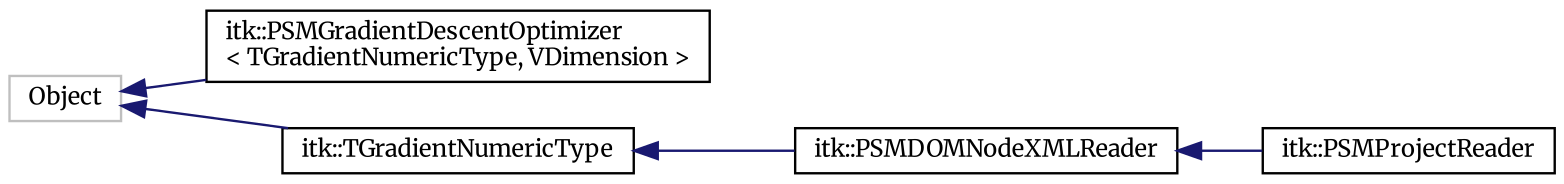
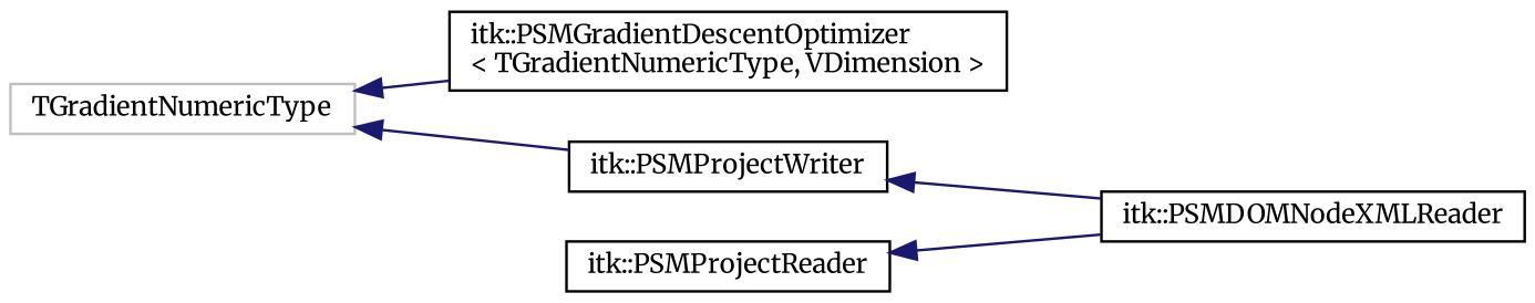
  digraph {
    fontname=Merriweather
    rankdir=LR
    node [color=black fillcolor=white fontname=Merriweather fontsize=10 shape=record style=filled]
    edge [color=midnightblue dir=back fontname=Merriweather fontsize=10 labelfontname=Helvetica labelfontsize=10 style=solid]
-   n1 [color=grey75 height=0.2 label=Object width=0.4]
+   n1 [color=grey75 height=0.2 label=TGradientNumericType width=0.4]
    n2 [height=0.2 label="itk::PSMGradientDescentOptimizer\l\< TGradientNumericType, VDimension \>" width=0.4]
-   n3 [height=0.2 label="itk::TGradientNumericType" width=0.4]
+   n3 [height=0.2 label="itk::PSMProjectWriter" width=0.4]
    n4 [height=0.2 label="itk::PSMDOMNodeXMLReader" width=0.4]
    n5 [height=0.2 label="itk::PSMProjectReader" width=0.4]
    n1 -> n2
    n1 -> n3
    n3 -> n4
-   n4 -> n5
+   n5 -> n4
  }
